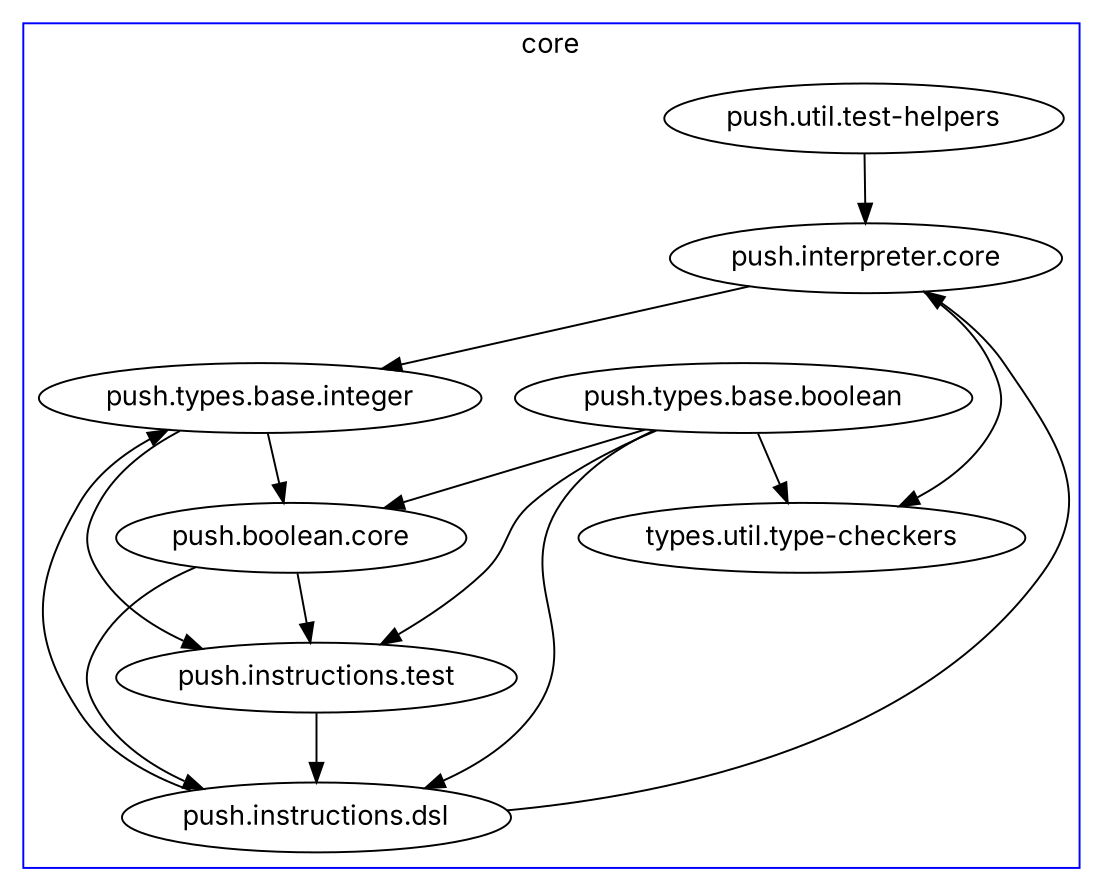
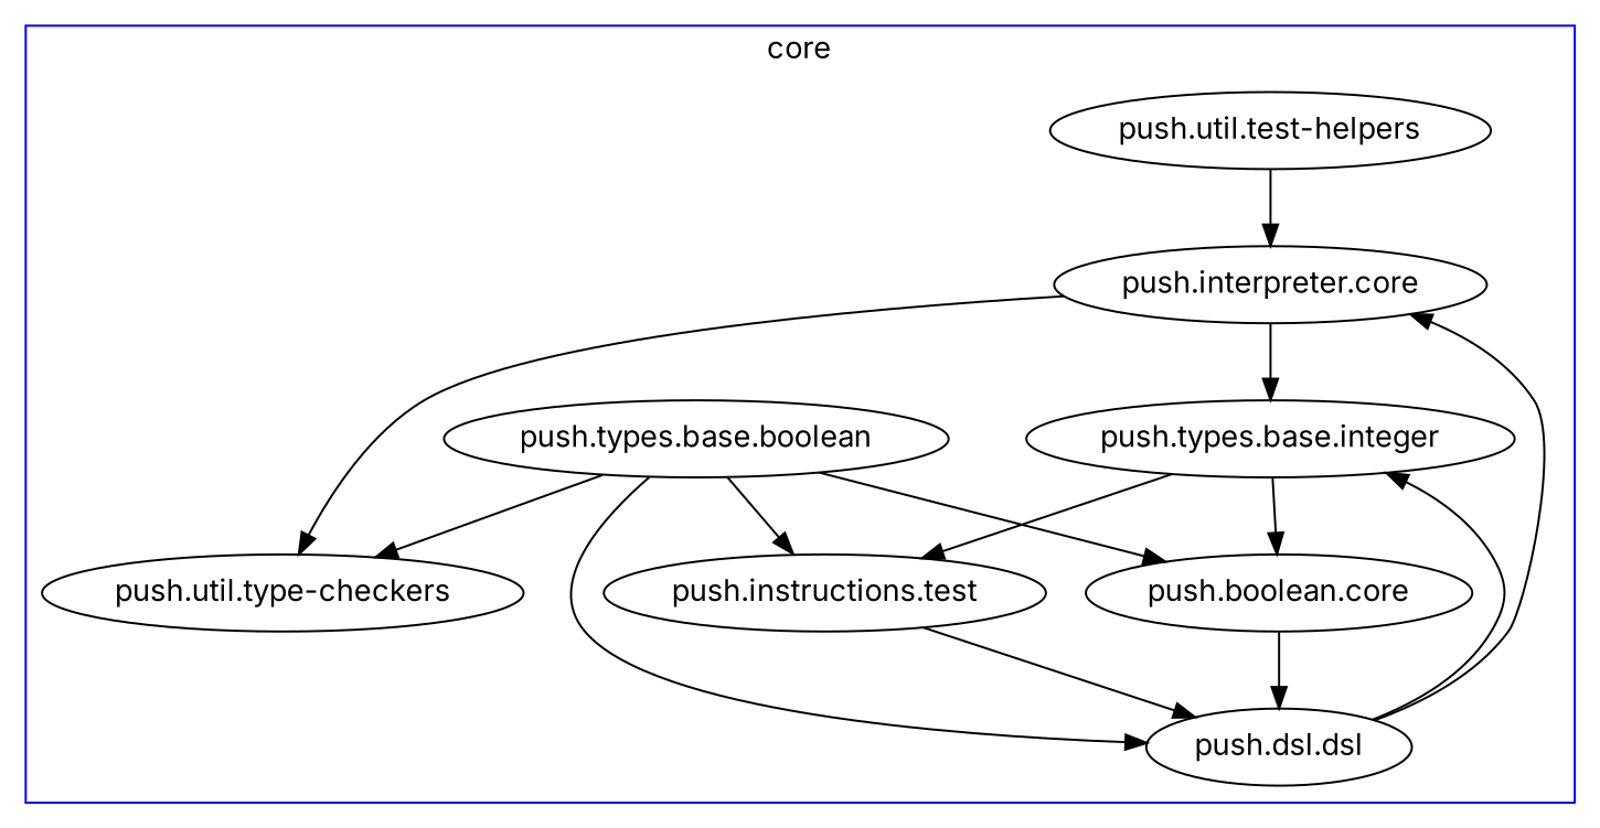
  digraph {
    fontname=Inter
    rankdir=TB
    node [fontname=Inter]
    edge [fontname=Inter]
    n1 [label="push.util.test-helpers"]
    n2 [label="push.types.base.integer"]
-   n3 [label="push.instructions.dsl"]
+   n3 [label="push.dsl.dsl"]
    n4 [label="push.instructions.test"]
    n5 [label="push.boolean.core"]
    n6 [label="push.types.base.boolean"]
    n7 [label="push.interpreter.core"]
-   n8 [label="types.util.type-checkers"]
+   n8 [label="push.util.type-checkers"]
    subgraph cluster_1 {
      color=blue
      label=core
      n1
      n2
      n3
      n4
      n5
      n6
      n7
      n8
    }
    subgraph cluster_2 {
      color=red
      label=java
    }
    n1 -> n7
    n2 -> n4
    n2 -> n5
    n3 -> n2
    n3 -> n7
    n4 -> n3
    n5 -> n3
-   n5 -> n4
    n6 -> n3
    n6 -> n4
    n6 -> n5
    n6 -> n8
    n7 -> n2
    n7 -> n8
  }
